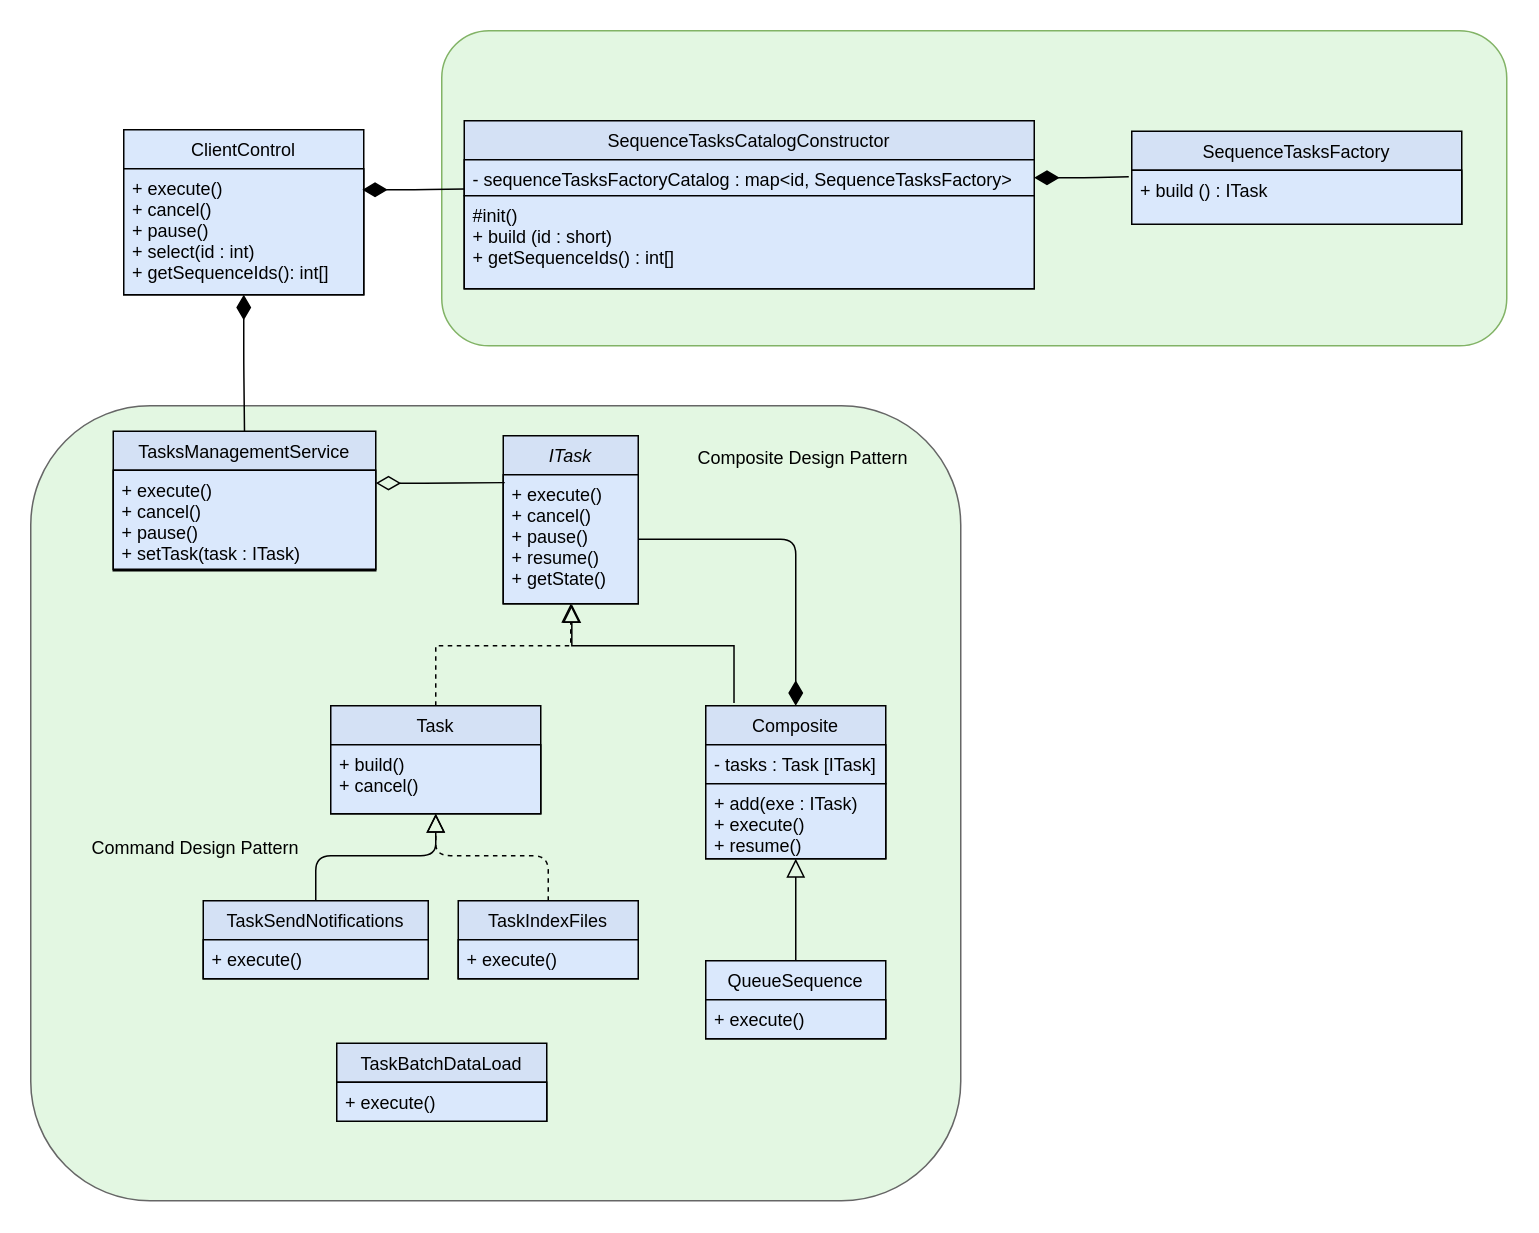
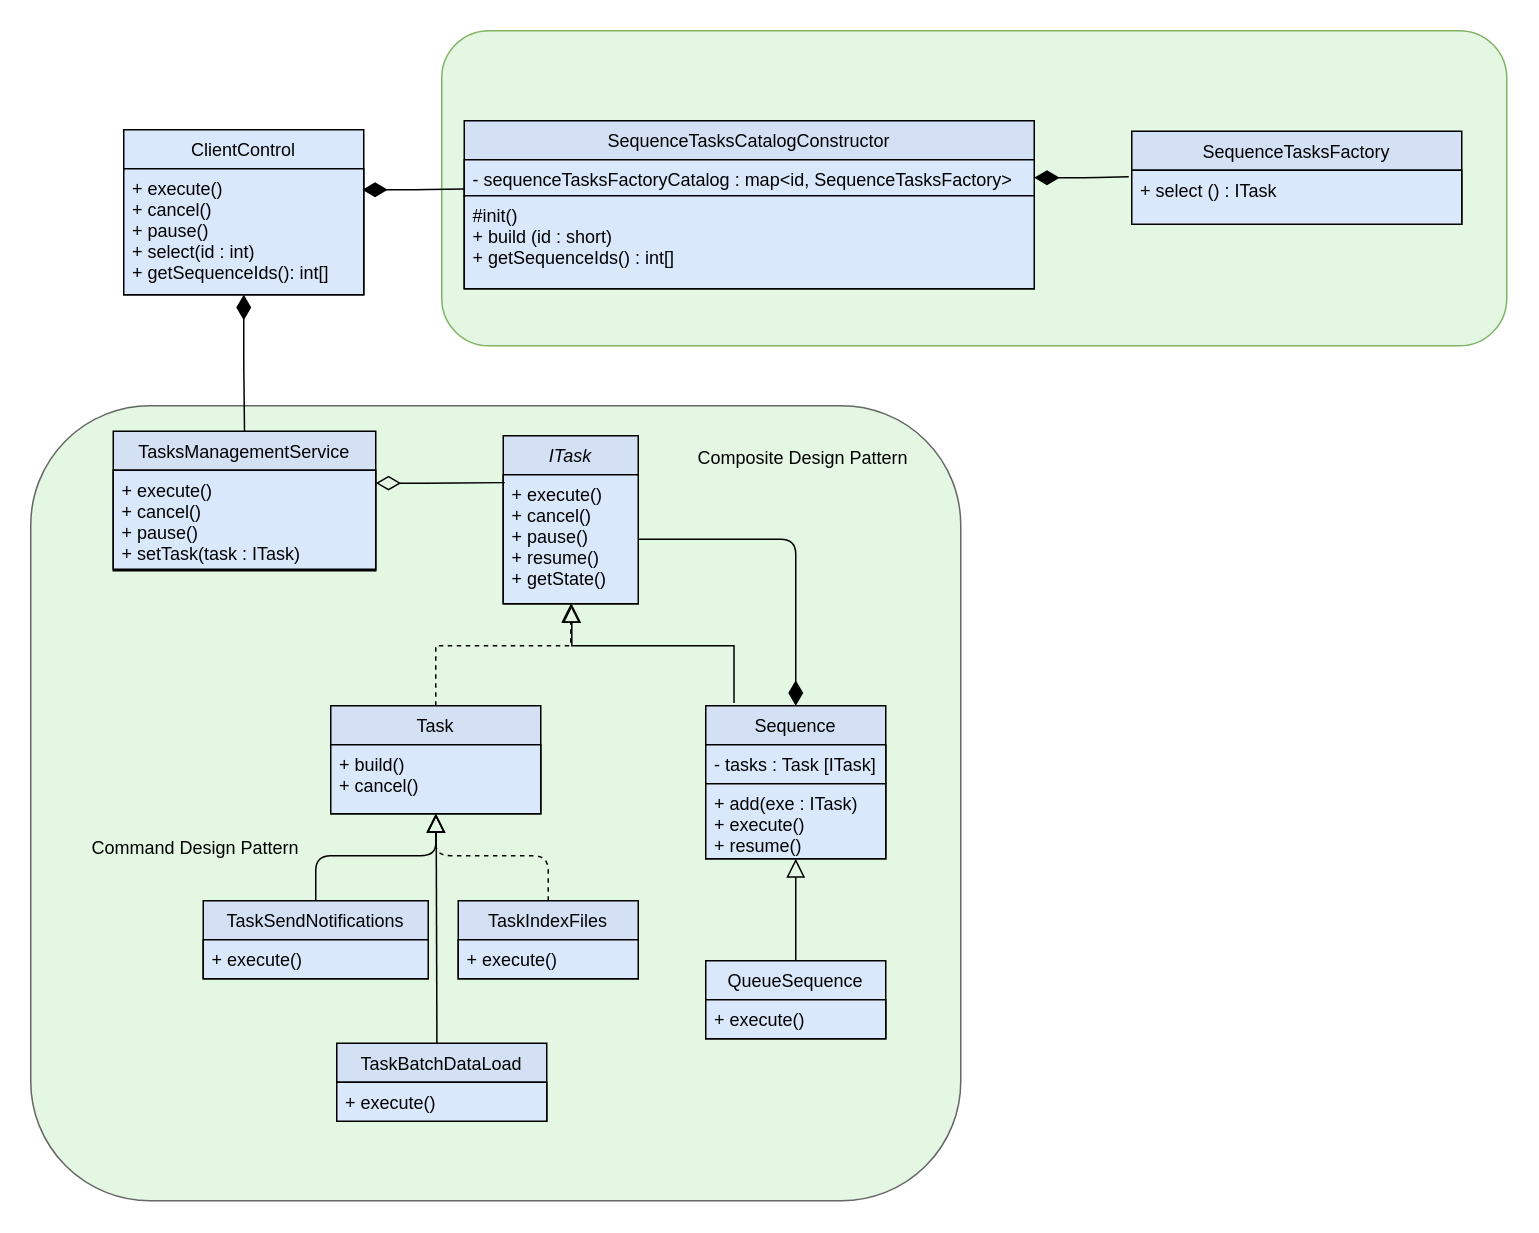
  <mxCell id="0" />
  <mxCell id="1" parent="0" />
  <mxCell id="2" value="" style="rounded=1;whiteSpace=wrap;html=1;strokeColor=#666666;fontColor=#333333;fillColor=#E3F7E2;" vertex="1" parent="1"><mxGeometry x="20" y="270" width="620" height="530" as="geometry" /></mxCell>
  <mxCell id="3" value="" style="rounded=1;whiteSpace=wrap;html=1;strokeColor=#82b366;fillColor=#E3F7E2;" vertex="1" parent="1"><mxGeometry x="294" y="20" width="710" height="210" as="geometry" /></mxCell>
  <mxCell id="4" value="ITask" style="swimlane;fontStyle=2;align=center;verticalAlign=top;childLayout=stackLayout;horizontal=1;startSize=26;horizontalStack=0;resizeParent=1;resizeLast=0;collapsible=1;marginBottom=0;rounded=0;shadow=0;strokeWidth=1;fillColor=#D4E1F5;" parent="1" vertex="1"><mxGeometry x="335" y="290" width="90" height="112" as="geometry"><mxRectangle x="230" y="140" width="160" height="26" as="alternateBounds" /></mxGeometry></mxCell>
  <mxCell id="5" value="+ execute()&#10;+ cancel()&#10;+ pause()&#10;+ resume()&#10;+ getState()" style="text;align=left;verticalAlign=top;spacingLeft=4;spacingRight=4;overflow=hidden;rotatable=0;points=[[0,0.5],[1,0.5]];portConstraint=eastwest;fillColor=#dae8fc;strokeColor=#000000;" parent="4" vertex="1"><mxGeometry y="26" width="90" height="86" as="geometry" /></mxCell>
  <mxCell id="6" value="Task" style="swimlane;fontStyle=0;align=center;verticalAlign=top;childLayout=stackLayout;horizontal=1;startSize=26;horizontalStack=0;resizeParent=1;resizeLast=0;collapsible=1;marginBottom=0;rounded=0;shadow=0;strokeWidth=1;fillColor=#D4E1F5;" parent="1" vertex="1"><mxGeometry x="220" y="470" width="140" height="72" as="geometry"><mxRectangle x="130" y="380" width="160" height="26" as="alternateBounds" /></mxGeometry></mxCell>
  <mxCell id="7" value="+ build()&#10;+ cancel()" style="text;align=left;verticalAlign=top;spacingLeft=4;spacingRight=4;overflow=hidden;rotatable=0;points=[[0,0.5],[1,0.5]];portConstraint=eastwest;fontStyle=0;fillColor=#dae8fc;strokeColor=#000000;" parent="6" vertex="1"><mxGeometry y="26" width="140" height="46" as="geometry" /></mxCell>
  <mxCell id="8" value="" style="endArrow=block;endSize=10;endFill=0;shadow=0;strokeWidth=1;rounded=0;edgeStyle=elbowEdgeStyle;elbow=vertical;dashed=1;" parent="1" source="6" target="4" edge="1"><mxGeometry width="160" relative="1" as="geometry"><mxPoint x="300" y="373" as="sourcePoint" /><mxPoint x="300" y="373" as="targetPoint" /><Array as="points"><mxPoint x="290" y="430" /></Array></mxGeometry></mxCell>
  <mxCell id="9" value="TaskIndexFiles" style="swimlane;fontStyle=0;align=center;verticalAlign=top;childLayout=stackLayout;horizontal=1;startSize=26;horizontalStack=0;resizeParent=1;resizeLast=0;collapsible=1;marginBottom=0;rounded=0;shadow=0;strokeWidth=1;fillColor=#D4E1F5;" parent="1" vertex="1"><mxGeometry x="305" y="600" width="120" height="52" as="geometry"><mxRectangle x="340" y="380" width="170" height="26" as="alternateBounds" /></mxGeometry></mxCell>
  <mxCell id="10" value="+ execute()" style="text;align=left;verticalAlign=top;spacingLeft=4;spacingRight=4;overflow=hidden;rotatable=0;points=[[0,0.5],[1,0.5]];portConstraint=eastwest;fontStyle=0;fillColor=#dae8fc;strokeColor=#000000;" parent="9" vertex="1"><mxGeometry y="26" width="120" height="26" as="geometry" /></mxCell>
  <mxCell id="11" value="TaskSendNotifications" style="swimlane;fontStyle=0;align=center;verticalAlign=top;childLayout=stackLayout;horizontal=1;startSize=26;horizontalStack=0;resizeParent=1;resizeLast=0;collapsible=1;marginBottom=0;rounded=0;shadow=0;strokeWidth=1;fillColor=#D4E1F5;" parent="1" vertex="1"><mxGeometry x="135" y="600" width="150" height="52" as="geometry"><mxRectangle x="340" y="380" width="170" height="26" as="alternateBounds" /></mxGeometry></mxCell>
  <mxCell id="12" value="+ execute()" style="text;align=left;verticalAlign=top;spacingLeft=4;spacingRight=4;overflow=hidden;rotatable=0;points=[[0,0.5],[1,0.5]];portConstraint=eastwest;fontStyle=0;fillColor=#dae8fc;strokeColor=#000000;" parent="11" vertex="1"><mxGeometry y="26" width="150" height="26" as="geometry" /></mxCell>
  <mxCell id="13" value="" style="endArrow=block;endSize=10;endFill=0;html=1;entryX=0.5;entryY=1;entryDx=0;entryDy=0;exitX=0.5;exitY=0;exitDx=0;exitDy=0;" parent="1" source="11" target="6" edge="1"><mxGeometry width="160" relative="1" as="geometry"><mxPoint x="460" y="870" as="sourcePoint" /><mxPoint x="620" y="870" as="targetPoint" /><Array as="points"><mxPoint x="210" y="570" /><mxPoint x="290" y="570" /></Array></mxGeometry></mxCell>
- <mxCell id="14" value="Composite" style="swimlane;fontStyle=0;align=center;verticalAlign=top;childLayout=stackLayout;horizontal=1;startSize=26;horizontalStack=0;resizeParent=1;resizeLast=0;collapsible=1;marginBottom=0;rounded=0;shadow=0;strokeWidth=1;fillColor=#D4E1F5;" parent="1" vertex="1"><mxGeometry x="470" y="470" width="120" height="102" as="geometry"><mxRectangle x="340" y="380" width="170" height="26" as="alternateBounds" /></mxGeometry></mxCell>
+ <mxCell id="14" value="Sequence" style="swimlane;fontStyle=0;align=center;verticalAlign=top;childLayout=stackLayout;horizontal=1;startSize=26;horizontalStack=0;resizeParent=1;resizeLast=0;collapsible=1;marginBottom=0;rounded=0;shadow=0;strokeWidth=1;fillColor=#D4E1F5;" parent="1" vertex="1"><mxGeometry x="470" y="470" width="120" height="102" as="geometry"><mxRectangle x="340" y="380" width="170" height="26" as="alternateBounds" /></mxGeometry></mxCell>
  <mxCell id="15" value="- tasks : Task [ITask]" style="text;align=left;verticalAlign=top;spacingLeft=4;spacingRight=4;overflow=hidden;rotatable=0;points=[[0,0.5],[1,0.5]];portConstraint=eastwest;fontStyle=0;fillColor=#dae8fc;strokeColor=#000000;" parent="14" vertex="1"><mxGeometry y="26" width="120" height="26" as="geometry" /></mxCell>
  <mxCell id="16" value="+ add(exe : ITask)&#10;+ execute()&#10;+ resume()&#10;" style="text;align=left;verticalAlign=top;spacingLeft=4;spacingRight=4;overflow=hidden;rotatable=0;points=[[0,0.5],[1,0.5]];portConstraint=eastwest;fontStyle=0;fillColor=#dae8fc;strokeColor=#000000;" parent="14" vertex="1"><mxGeometry y="52" width="120" height="50" as="geometry" /></mxCell>
  <mxCell id="17" value="QueueSequence" style="swimlane;fontStyle=0;align=center;verticalAlign=top;childLayout=stackLayout;horizontal=1;startSize=26;horizontalStack=0;resizeParent=1;resizeLast=0;collapsible=1;marginBottom=0;rounded=0;shadow=0;strokeWidth=1;fillColor=#dae8fc;" parent="1" vertex="1"><mxGeometry x="470" y="640" width="120" height="52" as="geometry"><mxRectangle x="340" y="380" width="170" height="26" as="alternateBounds" /></mxGeometry></mxCell>
  <mxCell id="18" value="+ execute()" style="text;align=left;verticalAlign=top;spacingLeft=4;spacingRight=4;overflow=hidden;rotatable=0;points=[[0,0.5],[1,0.5]];portConstraint=eastwest;fontStyle=0;fillColor=#dae8fc;strokeColor=#000000;" parent="17" vertex="1"><mxGeometry y="26" width="120" height="26" as="geometry" /></mxCell>
  <mxCell id="19" value="" style="endArrow=block;endSize=10;endFill=0;html=1;entryX=0.5;entryY=1;entryDx=0;entryDy=0;exitX=0.5;exitY=0;exitDx=0;exitDy=0;" parent="1" source="17" target="14" edge="1"><mxGeometry width="160" relative="1" as="geometry"><mxPoint x="300" y="550" as="sourcePoint" /><mxPoint x="460" y="550" as="targetPoint" /></mxGeometry></mxCell>
  <mxCell id="20" value="" style="endArrow=block;endSize=10;endFill=0;html=1;entryX=0.5;entryY=1;entryDx=0;entryDy=0;exitX=0.5;exitY=0;exitDx=0;exitDy=0;dashed=1;" parent="1" source="9" target="6" edge="1"><mxGeometry width="160" relative="1" as="geometry"><mxPoint x="245" y="610" as="sourcePoint" /><mxPoint x="265" y="550" as="targetPoint" /><Array as="points"><mxPoint x="365" y="570" /><mxPoint x="290" y="570" /></Array></mxGeometry></mxCell>
  <mxCell id="21" value="" style="endArrow=none;html=1;endSize=12;startArrow=diamondThin;startSize=14;startFill=1;edgeStyle=orthogonalEdgeStyle;align=left;verticalAlign=bottom;entryX=1;entryY=0.5;entryDx=0;entryDy=0;exitX=0.5;exitY=0;exitDx=0;exitDy=0;endFill=0;" parent="1" source="14" target="5" edge="1"><mxGeometry x="-1" y="3" relative="1" as="geometry"><mxPoint x="160" y="670" as="sourcePoint" /><mxPoint x="320" y="670" as="targetPoint" /></mxGeometry></mxCell>
  <mxCell id="22" value="Composite Design Pattern" style="text;html=1;strokeColor=none;fillColor=none;align=center;verticalAlign=middle;whiteSpace=wrap;rounded=0;" parent="1" vertex="1"><mxGeometry x="455" y="295" width="160" height="20" as="geometry" /></mxCell>
  <mxCell id="23" value="Command Design Pattern" style="text;html=1;strokeColor=none;fillColor=none;align=center;verticalAlign=middle;whiteSpace=wrap;rounded=0;" parent="1" vertex="1"><mxGeometry x="50" y="555" width="160" height="20" as="geometry" /></mxCell>
  <mxCell id="24" value="TaskBatchDataLoad" style="swimlane;fontStyle=0;align=center;verticalAlign=top;childLayout=stackLayout;horizontal=1;startSize=26;horizontalStack=0;resizeParent=1;resizeLast=0;collapsible=1;marginBottom=0;rounded=0;shadow=0;strokeWidth=1;fillColor=#D4E1F5;" parent="1" vertex="1"><mxGeometry x="224" y="695" width="140" height="52" as="geometry"><mxRectangle x="130" y="380" width="160" height="26" as="alternateBounds" /></mxGeometry></mxCell>
  <mxCell id="25" value="+ execute()" style="text;align=left;verticalAlign=top;spacingLeft=4;spacingRight=4;overflow=hidden;rotatable=0;points=[[0,0.5],[1,0.5]];portConstraint=eastwest;fontStyle=0;fillColor=#dae8fc;strokeColor=#000000;" parent="24" vertex="1"><mxGeometry y="26" width="140" height="26" as="geometry" /></mxCell>
+ <mxCell id="26" value="" style="endArrow=block;endSize=10;endFill=0;html=1;exitX=0.477;exitY=-0.002;exitDx=0;exitDy=0;exitPerimeter=0;entryX=0.502;entryY=1.004;entryDx=0;entryDy=0;entryPerimeter=0;" parent="1" source="24" edge="1" target="7"><mxGeometry width="160" relative="1" as="geometry"><mxPoint x="270" y="590" as="sourcePoint" /><mxPoint x="290" y="540" as="targetPoint" /></mxGeometry></mxCell>
  <mxCell id="27" value="TasksManagementService" style="swimlane;fontStyle=0;align=center;verticalAlign=top;childLayout=stackLayout;horizontal=1;startSize=26;horizontalStack=0;resizeParent=1;resizeLast=0;collapsible=1;marginBottom=0;rounded=0;shadow=0;strokeWidth=1;fillColor=#D4E1F5;" parent="1" vertex="1"><mxGeometry x="75" y="287" width="175" height="93" as="geometry"><mxRectangle x="230" y="140" width="160" height="26" as="alternateBounds" /></mxGeometry></mxCell>
  <mxCell id="28" value="+ execute()&#10;+ cancel()&#10;+ pause()&#10;+ setTask(task : ITask)" style="text;align=left;verticalAlign=top;spacingLeft=4;spacingRight=4;overflow=hidden;rotatable=0;points=[[0,0.5],[1,0.5]];portConstraint=eastwest;fillColor=#dae8fc;strokeColor=#000000;" parent="27" vertex="1"><mxGeometry y="26" width="175" height="66" as="geometry" /></mxCell>
  <mxCell id="29" value="" style="endArrow=none;html=1;endSize=12;startArrow=diamondThin;startSize=14;startFill=0;edgeStyle=orthogonalEdgeStyle;align=left;verticalAlign=bottom;exitX=1;exitY=0.13;exitDx=0;exitDy=0;exitPerimeter=0;entryX=0.011;entryY=0.061;entryDx=0;entryDy=0;entryPerimeter=0;endFill=0;" parent="1" source="28" target="5" edge="1"><mxGeometry x="-1" y="3" relative="1" as="geometry"><mxPoint x="270" y="610" as="sourcePoint" /><mxPoint x="330" y="330" as="targetPoint" /></mxGeometry></mxCell>
  <mxCell id="30" value="ClientControl" style="swimlane;fontStyle=0;align=center;verticalAlign=top;childLayout=stackLayout;horizontal=1;startSize=26;horizontalStack=0;resizeParent=1;resizeLast=0;collapsible=1;marginBottom=0;rounded=0;shadow=0;strokeWidth=1;fillColor=#dae8fc;" vertex="1" parent="1"><mxGeometry x="82" y="86" width="160" height="110" as="geometry"><mxRectangle x="230" y="140" width="160" height="26" as="alternateBounds" /></mxGeometry></mxCell>
  <mxCell id="31" value="+ execute()&#10;+ cancel()&#10;+ pause()&#10;+ select(id : int)&#10;+ getSequenceIds(): int[]" style="text;align=left;verticalAlign=top;spacingLeft=4;spacingRight=4;overflow=hidden;rotatable=0;points=[[0,0.5],[1,0.5]];portConstraint=eastwest;fillColor=#dae8fc;strokeColor=#000000;" vertex="1" parent="30"><mxGeometry y="26" width="160" height="84" as="geometry" /></mxCell>
  <mxCell id="32" value="SequenceTasksCatalogConstructor" style="swimlane;fontStyle=0;align=center;verticalAlign=top;childLayout=stackLayout;horizontal=1;startSize=26;horizontalStack=0;resizeParent=1;resizeLast=0;collapsible=1;marginBottom=0;rounded=0;shadow=0;strokeWidth=1;fillColor=#D4E1F5;" vertex="1" parent="1"><mxGeometry x="309" y="80" width="380" height="112" as="geometry"><mxRectangle x="230" y="140" width="160" height="26" as="alternateBounds" /></mxGeometry></mxCell>
  <mxCell id="33" value="- sequenceTasksFactoryCatalog : map&lt;id, SequenceTasksFactory&gt;&#10;" style="text;align=left;verticalAlign=top;spacingLeft=4;spacingRight=4;overflow=hidden;rotatable=0;points=[[0,0.5],[1,0.5]];portConstraint=eastwest;fillColor=#dae8fc;strokeColor=#000000;" vertex="1" parent="32"><mxGeometry y="26" width="380" height="24" as="geometry" /></mxCell>
  <mxCell id="34" value="#init()&#10;+ build (id : short)&#10;+ getSequenceIds() : int[]&#10;" style="text;align=left;verticalAlign=top;spacingLeft=4;spacingRight=4;overflow=hidden;rotatable=0;points=[[0,0.5],[1,0.5]];portConstraint=eastwest;fillColor=#dae8fc;strokeColor=#000000;" vertex="1" parent="32"><mxGeometry y="50" width="380" height="62" as="geometry" /></mxCell>
  <mxCell id="35" value="SequenceTasksFactory" style="swimlane;fontStyle=0;align=center;verticalAlign=top;childLayout=stackLayout;horizontal=1;startSize=26;horizontalStack=0;resizeParent=1;resizeLast=0;collapsible=1;marginBottom=0;rounded=0;shadow=0;strokeWidth=1;fillColor=#D4E1F5;" vertex="1" parent="1"><mxGeometry x="754" y="87" width="220" height="62" as="geometry"><mxRectangle x="230" y="140" width="160" height="26" as="alternateBounds" /></mxGeometry></mxCell>
- <mxCell id="36" value="+ build () : ITask&#10;" style="text;align=left;verticalAlign=top;spacingLeft=4;spacingRight=4;overflow=hidden;rotatable=0;points=[[0,0.5],[1,0.5]];portConstraint=eastwest;fillColor=#dae8fc;strokeColor=#000000;" vertex="1" parent="35"><mxGeometry y="26" width="220" height="36" as="geometry" /></mxCell>
+ <mxCell id="36" value="+ select () : ITask&#10;" style="text;align=left;verticalAlign=top;spacingLeft=4;spacingRight=4;overflow=hidden;rotatable=0;points=[[0,0.5],[1,0.5]];portConstraint=eastwest;fillColor=#dae8fc;strokeColor=#000000;" vertex="1" parent="35"><mxGeometry y="26" width="220" height="36" as="geometry" /></mxCell>
  <mxCell id="37" value="" style="endArrow=none;html=1;endSize=12;startArrow=diamondThin;startSize=14;startFill=1;edgeStyle=orthogonalEdgeStyle;align=left;verticalAlign=bottom;entryX=0.5;entryY=0;entryDx=0;entryDy=0;endFill=0;exitX=0.5;exitY=1;exitDx=0;exitDy=0;exitPerimeter=0;" edge="1" parent="1" source="31" target="27"><mxGeometry x="-1" y="3" relative="1" as="geometry"><mxPoint x="104" y="190" as="sourcePoint" /><mxPoint x="409" y="377" as="targetPoint" /></mxGeometry></mxCell>
  <mxCell id="38" value="" style="endArrow=none;html=1;endSize=12;startArrow=diamondThin;startSize=14;startFill=1;edgeStyle=orthogonalEdgeStyle;align=left;verticalAlign=bottom;endFill=0;exitX=0.994;exitY=0.167;exitDx=0;exitDy=0;exitPerimeter=0;entryX=0.001;entryY=0.812;entryDx=0;entryDy=0;entryPerimeter=0;" edge="1" parent="1" source="31" target="33"><mxGeometry x="-1" y="3" relative="1" as="geometry"><mxPoint x="146.5" y="190" as="sourcePoint" /><mxPoint x="294" y="100" as="targetPoint" /></mxGeometry></mxCell>
  <mxCell id="39" value="" style="endArrow=none;html=1;endSize=12;startArrow=diamondThin;startSize=14;startFill=1;edgeStyle=orthogonalEdgeStyle;align=left;verticalAlign=bottom;endFill=0;entryX=-0.009;entryY=0.12;entryDx=0;entryDy=0;entryPerimeter=0;" edge="1" parent="1" source="33" target="36"><mxGeometry x="-1" y="3" relative="1" as="geometry"><mxPoint x="724" y="229.022" as="sourcePoint" /><mxPoint x="810.43" y="229.488" as="targetPoint" /></mxGeometry></mxCell>
  <mxCell id="40" value="" style="endArrow=block;endSize=10;endFill=0;shadow=0;strokeWidth=1;rounded=0;edgeStyle=elbowEdgeStyle;elbow=vertical;exitX=0.157;exitY=-0.018;exitDx=0;exitDy=0;exitPerimeter=0;entryX=0.508;entryY=1.003;entryDx=0;entryDy=0;entryPerimeter=0;" edge="1" parent="1" source="14" target="5"><mxGeometry width="160" relative="1" as="geometry"><mxPoint x="488.84" y="487.84" as="sourcePoint" /><mxPoint x="380" y="410" as="targetPoint" /><Array as="points"><mxPoint x="440" y="430" /></Array></mxGeometry></mxCell>
